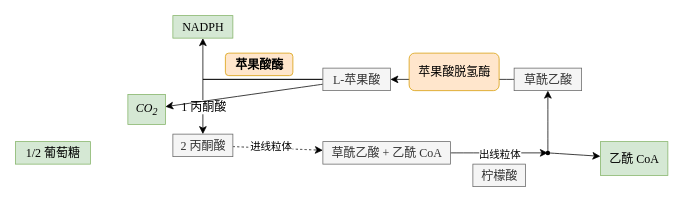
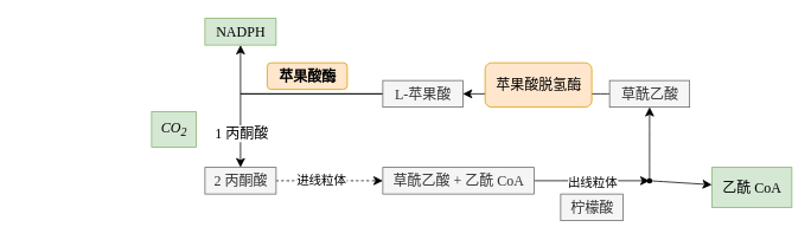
  <mxCell id="0" />
  <mxCell id="1" parent="0" />
- <mxCell id="2" value="1/2 葡萄糖" style="text;html=1;align=center;verticalAlign=middle;resizable=0;points=[];autosize=1;strokeColor=#82b366;fillColor=#d5e8d4;fontSize=16;fontFamily=var(--font-sans);" vertex="1" parent="1"><mxGeometry x="20" y="188" width="100" height="30" as="geometry" /></mxCell>
  <mxCell id="3" value="" style="edgeStyle=none;curved=1;rounded=0;orthogonalLoop=1;jettySize=auto;html=1;fontSize=12;startSize=8;endSize=8;fontFamily=var(--font-sans);dashed=1;" edge="1" parent="1" source="5" target="8"><mxGeometry relative="1" as="geometry"><mxPoint x="310" y="203" as="targetPoint" /></mxGeometry></mxCell>
  <mxCell id="4" value="进线粒体" style="edgeLabel;html=1;align=center;verticalAlign=middle;resizable=0;points=[];fontSize=14;fontFamily=var(--font-sans);" vertex="1" connectable="0" parent="3"><mxGeometry x="-0.24" y="1" relative="1" as="geometry"><mxPoint x="4" as="offset" /></mxGeometry></mxCell>
- <mxCell id="5" value="2 丙酮酸" style="text;html=1;align=center;verticalAlign=middle;resizable=0;points=[];autosize=1;strokeColor=#666666;fillColor=#f5f5f5;fontSize=16;fontColor=#333333;fontFamily=var(--font-sans);" vertex="1" parent="1"><mxGeometry x="230" y="178" width="80" height="30" as="geometry" /></mxCell>
+ <mxCell id="5" value="2 丙酮酸" style="text;html=1;align=center;verticalAlign=middle;resizable=0;points=[];autosize=1;strokeColor=#666666;fillColor=#f5f5f5;fontSize=16;fontColor=#333333;fontFamily=var(--font-sans);" vertex="1" parent="1"><mxGeometry x="230" y="188" width="80" height="30" as="geometry" /></mxCell>
  <mxCell id="6" value="" style="edgeStyle=none;curved=1;rounded=0;orthogonalLoop=1;jettySize=auto;html=1;fontSize=12;startSize=8;endSize=8;fontFamily=var(--font-sans);" edge="1" parent="1" source="8" target="12"><mxGeometry relative="1" as="geometry"><mxPoint x="730" y="203" as="targetPoint" /></mxGeometry></mxCell>
  <mxCell id="7" value="&lt;font style=&quot;font-size: 14px;&quot;&gt;出线粒体&lt;/font&gt;" style="edgeLabel;html=1;align=center;verticalAlign=middle;resizable=0;points=[];fontSize=16;fontFamily=var(--font-sans);" vertex="1" connectable="0" parent="6"><mxGeometry x="-0.208" y="-1" relative="1" as="geometry"><mxPoint x="14" y="-1" as="offset" /></mxGeometry></mxCell>
  <mxCell id="8" value="草酰乙酸 + 乙酰 CoA" style="text;html=1;align=center;verticalAlign=middle;resizable=0;points=[];autosize=1;strokeColor=#666666;fillColor=#f5f5f5;fontSize=16;fontColor=#333333;fontFamily=var(--font-sans);" vertex="1" parent="1"><mxGeometry x="430" y="188" width="170" height="30" as="geometry" /></mxCell>
  <mxCell id="9" value="柠檬酸" style="text;html=1;align=center;verticalAlign=middle;resizable=0;points=[];autosize=1;strokeColor=#666666;fillColor=#f5f5f5;fontSize=16;fontColor=#333333;fontFamily=var(--font-sans);" vertex="1" parent="1"><mxGeometry x="630" y="218" width="70" height="30" as="geometry" /></mxCell>
  <mxCell id="10" style="edgeStyle=none;curved=1;rounded=0;orthogonalLoop=1;jettySize=auto;html=1;fontSize=12;startSize=8;endSize=8;fontFamily=var(--font-sans);" edge="1" parent="1" source="12" target="15"><mxGeometry relative="1" as="geometry" /></mxCell>
  <mxCell id="11" style="edgeStyle=none;curved=1;rounded=0;orthogonalLoop=1;jettySize=auto;html=1;fontSize=12;startSize=8;endSize=8;fontFamily=var(--font-sans);" edge="1" parent="1" source="12" target="14"><mxGeometry relative="1" as="geometry" /></mxCell>
  <mxCell id="12" value="" style="shape=waypoint;sketch=0;fillStyle=solid;size=6;pointerEvents=1;points=[];fillColor=none;resizable=0;rotatable=0;perimeter=centerPerimeter;snapToPoint=1;fontSize=16;fontFamily=var(--font-sans);" vertex="1" parent="1"><mxGeometry x="720" y="193" width="20" height="20" as="geometry" /></mxCell>
  <mxCell id="13" style="edgeStyle=none;curved=1;rounded=0;orthogonalLoop=1;jettySize=auto;html=1;fontSize=12;startSize=8;endSize=8;fontFamily=var(--font-sans);" edge="1" parent="1" source="14" target="20"><mxGeometry relative="1" as="geometry"><mxPoint x="600" y="105" as="targetPoint" /></mxGeometry></mxCell>
  <mxCell id="14" value="草酰乙酸" style="text;html=1;align=center;verticalAlign=middle;resizable=0;points=[];autosize=1;strokeColor=#666666;fillColor=#f5f5f5;fontSize=16;fontColor=#333333;fontFamily=var(--font-sans);" vertex="1" parent="1"><mxGeometry x="685" y="90" width="90" height="30" as="geometry" /></mxCell>
  <mxCell id="15" value="乙酰 CoA" style="text;html=1;align=center;verticalAlign=middle;resizable=0;points=[];autosize=1;strokeColor=#82b366;fillColor=#d5e8d4;fontSize=16;fontFamily=var(--font-sans);" vertex="1" parent="1"><mxGeometry x="800" y="188" width="90" height="45" as="geometry" /></mxCell>
  <mxCell id="16" style="edgeStyle=orthogonalEdgeStyle;rounded=0;orthogonalLoop=1;jettySize=auto;html=1;fontSize=12;startSize=8;endSize=8;fontFamily=var(--font-sans);" edge="1" parent="1" source="20" target="5"><mxGeometry relative="1" as="geometry" /></mxCell>
  <mxCell id="17" value="1 丙酮酸" style="edgeLabel;html=1;align=center;verticalAlign=middle;resizable=0;points=[];fontSize=16;fontFamily=var(--font-sans);" vertex="1" connectable="0" parent="16"><mxGeometry x="0.608" y="-1" relative="1" as="geometry"><mxPoint x="1" y="9" as="offset" /></mxGeometry></mxCell>
- <mxCell id="18" style="edgeStyle=none;curved=1;rounded=0;orthogonalLoop=1;jettySize=auto;html=1;fontSize=12;startSize=8;endSize=8;fontFamily=var(--font-sans);" edge="1" parent="1" source="20" target="22"><mxGeometry relative="1" as="geometry"><mxPoint x="230" y="105" as="targetPoint" /></mxGeometry></mxCell>
  <mxCell id="19" style="edgeStyle=orthogonalEdgeStyle;rounded=0;orthogonalLoop=1;jettySize=auto;html=1;fontSize=12;startSize=8;endSize=8;fontFamily=var(--font-sans);" edge="1" parent="1" source="20" target="23"><mxGeometry relative="1" as="geometry"><mxPoint x="250" y="30" as="targetPoint" /><Array as="points"><mxPoint x="270" y="105" /><mxPoint x="270" y="30" /><mxPoint x="260" y="30" /></Array></mxGeometry></mxCell>
  <mxCell id="20" value="L-苹果酸" style="text;html=1;align=center;verticalAlign=middle;resizable=0;points=[];autosize=1;strokeColor=#666666;fillColor=#f5f5f5;fontSize=16;fontColor=#333333;fontFamily=var(--font-sans);" vertex="1" parent="1"><mxGeometry x="430" y="90" width="90" height="30" as="geometry" /></mxCell>
  <mxCell id="21" value="&lt;b&gt;苹果酸酶&lt;/b&gt;" style="text;html=1;align=center;verticalAlign=middle;resizable=0;points=[];autosize=1;strokeColor=#d79b00;fillColor=#ffe6cc;fontSize=16;rounded=1;fontFamily=var(--font-sans);" vertex="1" parent="1"><mxGeometry x="300" y="70" width="90" height="30" as="geometry" /></mxCell>
  <mxCell id="22" value="CO&lt;sub&gt;2&lt;/sub&gt;" style="text;html=1;align=center;verticalAlign=middle;resizable=0;points=[];autosize=1;strokeColor=#82b366;fillColor=#d5e8d4;fontSize=16;fontStyle=2;fontFamily=var(--font-sans);" vertex="1" parent="1"><mxGeometry x="170" y="125" width="50" height="40" as="geometry" /></mxCell>
  <mxCell id="23" value="NADPH" style="text;html=1;align=center;verticalAlign=middle;resizable=0;points=[];autosize=1;strokeColor=#82b366;fillColor=#d5e8d4;fontSize=16;fontFamily=var(--font-sans);" vertex="1" parent="1"><mxGeometry x="230" y="20" width="80" height="30" as="geometry" /></mxCell>
  <mxCell id="24" value="苹果酸脱氢酶" style="text;html=1;align=center;verticalAlign=middle;resizable=0;points=[];autosize=1;strokeColor=#d79b00;fillColor=#ffe6cc;fontSize=16;rounded=1;fontFamily=var(--font-sans);" vertex="1" parent="1"><mxGeometry x="545" y="70" width="120" height="50" as="geometry" /></mxCell>
